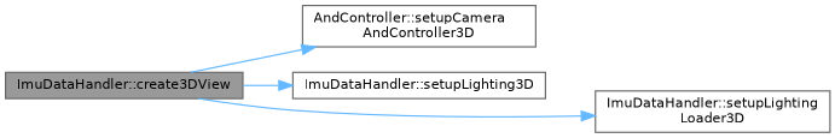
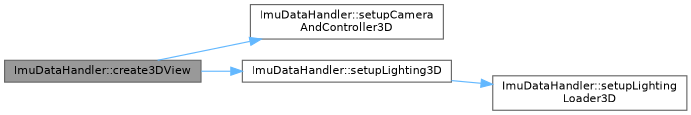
  digraph {
    rankdir=LR
    node [color=grey40 fillcolor=white fontname=Helvetica fontsize=10 shape=box style=filled]
    edge [color=steelblue1 fontname=Helvetica fontsize=10 labelfontname=Helvetica labelfontsize=10 style=solid]
    n1 [color=gray40 fillcolor=grey60 fontcolor=black height=0.2 label="ImuDataHandler::create3DView" width=0.4]
-   n2 [height=0.2 label="AndController::setupCamera\lAndController3D" width=0.4]
+   n2 [height=0.2 label="ImuDataHandler::setupCamera\lAndController3D" width=0.4]
    n3 [height=0.2 label="ImuDataHandler::setupLighting3D" width=0.4]
    n4 [height=0.2 label="ImuDataHandler::setupLighting\lLoader3D" width=0.4]
    n1 -> n2
    n1 -> n3
-   n1 -> n4
+   n3 -> n4
  }
